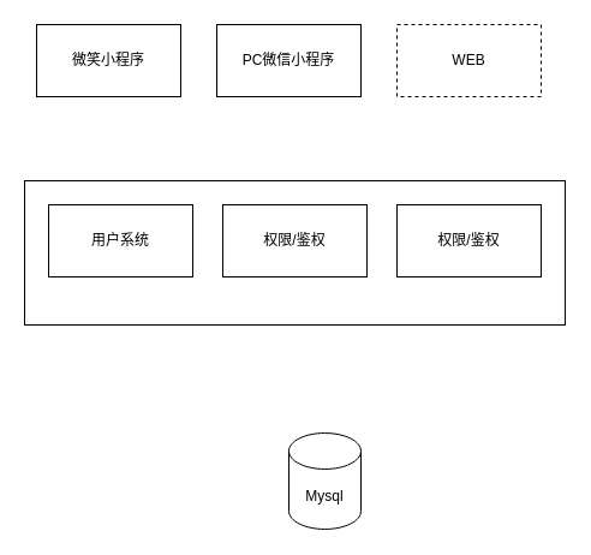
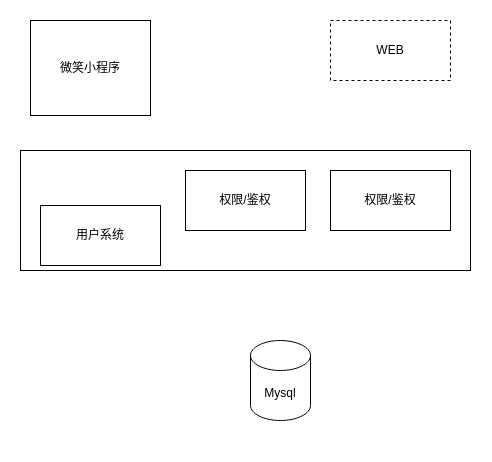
  <mxCell id="0" />
  <mxCell id="1" parent="0" />
  <mxCell id="2" value="" style="rounded=0;whiteSpace=wrap;html=1;" vertex="1" parent="1"><mxGeometry x="20" y="150" width="450" height="120" as="geometry" /></mxCell>
- <mxCell id="3" value="用户系统" style="rounded=0;whiteSpace=wrap;html=1;" vertex="1" parent="1"><mxGeometry x="40" y="170" width="120" height="60" as="geometry" /></mxCell>
+ <mxCell id="3" value="用户系统" style="rounded=0;whiteSpace=wrap;html=1;" vertex="1" parent="1"><mxGeometry x="40" y="205" width="120" height="60" as="geometry" /></mxCell>
  <mxCell id="4" value="权限/鉴权" style="rounded=0;whiteSpace=wrap;html=1;" vertex="1" parent="1"><mxGeometry x="185" y="170" width="120" height="60" as="geometry" /></mxCell>
- <mxCell id="5" value="Mysql" style="shape=cylinder3;whiteSpace=wrap;html=1;boundedLbl=1;backgroundOutline=1;size=15;" vertex="1" parent="1"><mxGeometry x="240" y="360" width="60" height="80" as="geometry" /></mxCell>
+ <mxCell id="5" value="Mysql" style="shape=cylinder3;whiteSpace=wrap;html=1;boundedLbl=1;backgroundOutline=1;size=15;" vertex="1" parent="1"><mxGeometry x="250" y="340" width="60" height="80" as="geometry" /></mxCell>
  <mxCell id="6" value="权限/鉴权" style="rounded=0;whiteSpace=wrap;html=1;" vertex="1" parent="1"><mxGeometry x="330" y="170" width="120" height="60" as="geometry" /></mxCell>
- <mxCell id="7" value="微笑小程序" style="rounded=0;whiteSpace=wrap;html=1;" vertex="1" parent="1"><mxGeometry x="30" y="20" width="120" height="60" as="geometry" /></mxCell>
- <mxCell id="8" value="PC微信小程序" style="rounded=0;whiteSpace=wrap;html=1;" vertex="1" parent="1"><mxGeometry x="180" y="20" width="120" height="60" as="geometry" /></mxCell>
+ <mxCell id="7" value="微笑小程序" style="rounded=0;whiteSpace=wrap;html=1;" vertex="1" parent="1"><mxGeometry x="30" y="20" width="120" height="95" as="geometry" /></mxCell>
  <mxCell id="9" value="WEB" style="rounded=0;whiteSpace=wrap;html=1;dashed=1;" vertex="1" parent="1"><mxGeometry x="330" y="20" width="120" height="60" as="geometry" /></mxCell>
